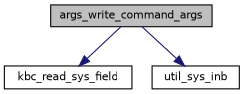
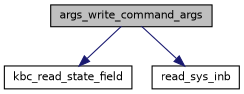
  digraph {
    rankdir=TB
    node [color=black fillcolor=white fontname=Helvetica fontsize=10 shape=record style=filled]
    edge [color=midnightblue fontname=Helvetica fontsize=10 labelfontname=Helvetica labelfontsize=10 style=solid]
    n1 [fillcolor=grey75 fontcolor=black height=0.2 label=args_write_command_args width=0.4]
-   n2 [height=0.2 label=kbc_read_sys_field width=0.4]
-   n3 [height=0.2 label=util_sys_inb width=0.4]
+   n2 [height=0.2 label=kbc_read_state_field width=0.4]
+   n3 [height=0.2 label=read_sys_inb width=0.4]
    n1 -> n2
    n1 -> n3
  }
